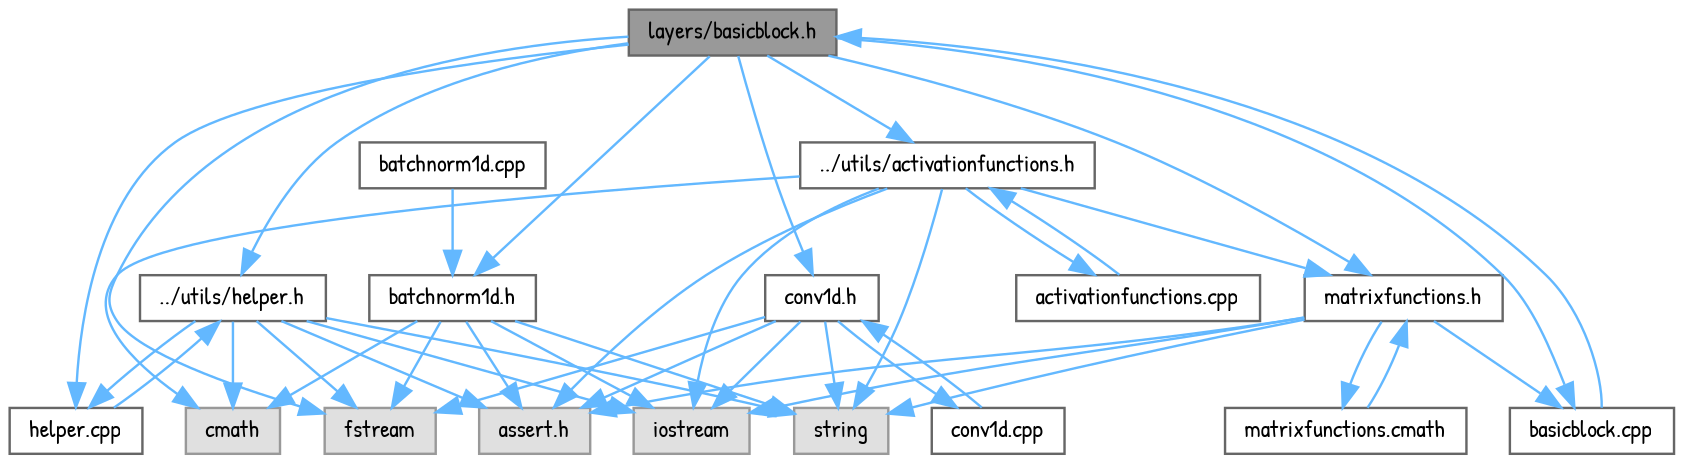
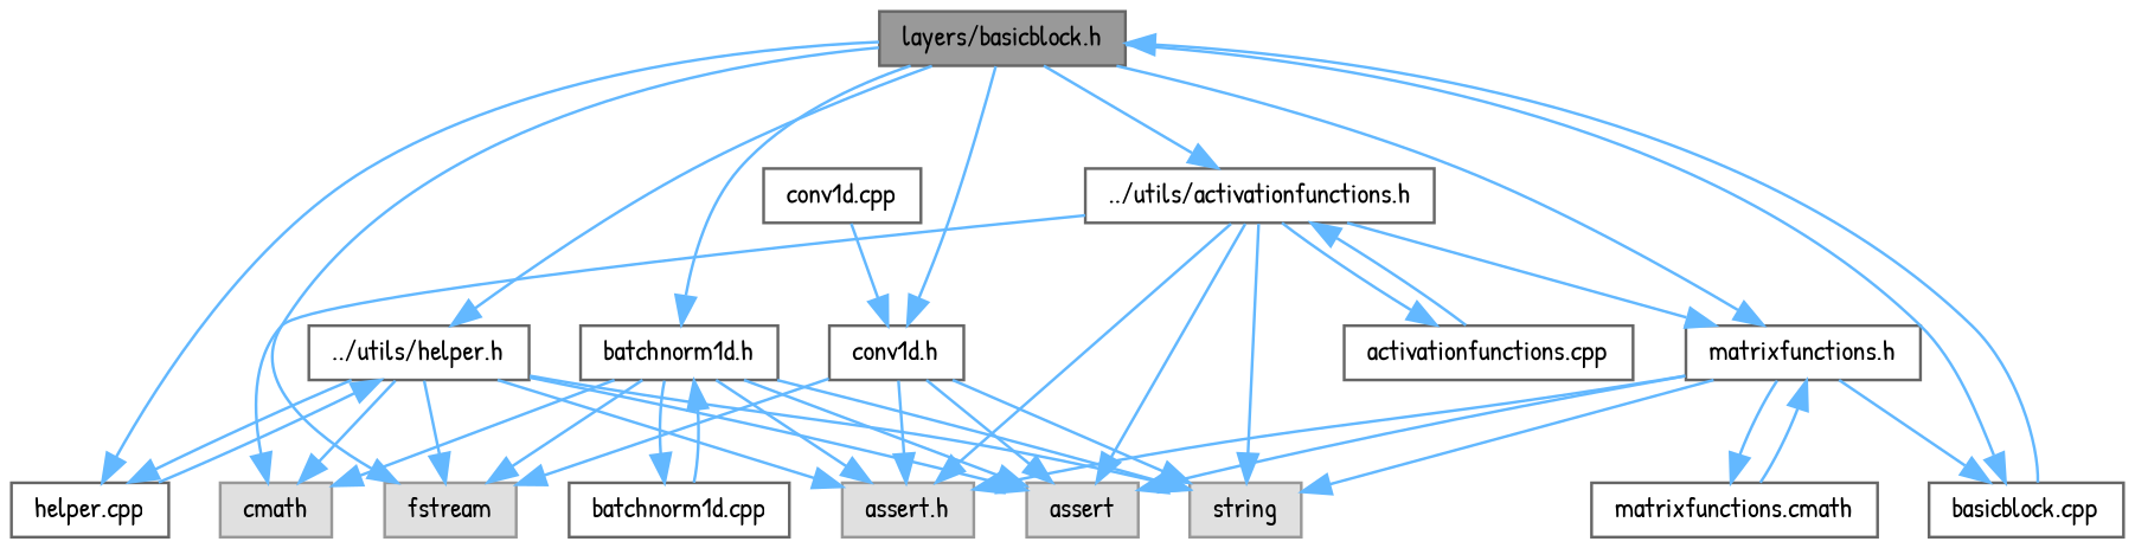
  digraph {
    fontname="Patrick Hand"
    node [color=grey40 fillcolor=white fontname="Patrick Hand" fontsize=10 shape=box style=filled]
    edge [color=steelblue1 fontname="Patrick Hand" fontsize=10 labelfontname=Helvetica labelfontsize=10 style=solid]
    n1 [color=gray40 fillcolor=grey60 fontcolor=black height=0.2 label="layers/basicblock.h" width=0.4]
    n2 [height=0.2 label="conv1d.h" width=0.4]
    n3 [color=grey60 fillcolor="#E0E0E0" height=0.2 label=fstream width=0.4]
    n4 [height=0.2 label="../utils/helper.h" width=0.4]
    n5 [height=0.2 label="../utils/activationfunctions.h" width=0.4]
    n6 [height=0.2 label="matrixfunctions.h" width=0.4]
    n7 [height=0.2 label="batchnorm1d.h" width=0.4]
    n8 [height=0.2 label="basicblock.cpp" width=0.4]
    n9 [height=0.2 label="helper.cpp" width=0.4]
    n10 [color=grey60 fillcolor="#E0E0E0" height=0.2 label=string width=0.4]
    n11 [color=grey60 fillcolor="#E0E0E0" height=0.2 label="assert.h" width=0.4]
-   n12 [color=grey60 fillcolor="#E0E0E0" height=0.2 label=iostream width=0.4]
+   n12 [color=grey60 fillcolor="#E0E0E0" height=0.2 label=assert width=0.4]
    n13 [height=0.2 label="conv1d.cpp" width=0.4]
    n14 [color=grey60 fillcolor="#E0E0E0" height=0.2 label=cmath width=0.4]
    n15 [height=0.2 label="activationfunctions.cpp" width=0.4]
    n16 [height=0.2 label="matrixfunctions.cmath" width=0.4]
    n17 [height=0.2 label="batchnorm1d.cpp" width=0.4]
    n1 -> n2
    n1 -> n3
    n1 -> n4
    n1 -> n5
    n1 -> n6
    n1 -> n7
    n1 -> n8
    n1 -> n9
    n2 -> n3
    n2 -> n10
    n2 -> n11
    n2 -> n12
-   n2 -> n13
    n4 -> n3
    n4 -> n9
    n4 -> n10
    n4 -> n11
    n4 -> n12
    n4 -> n14
    n5 -> n6
    n5 -> n10
    n5 -> n11
    n5 -> n12
    n5 -> n14
    n5 -> n15
    n6 -> n8
    n6 -> n10
    n6 -> n11
    n6 -> n12
    n6 -> n16
    n7 -> n3
    n7 -> n10
    n7 -> n11
    n7 -> n12
    n7 -> n14
+   n7 -> n17
    n8 -> n1
    n9 -> n4
    n13 -> n2
    n15 -> n5
    n16 -> n6
    n17 -> n7
  }
